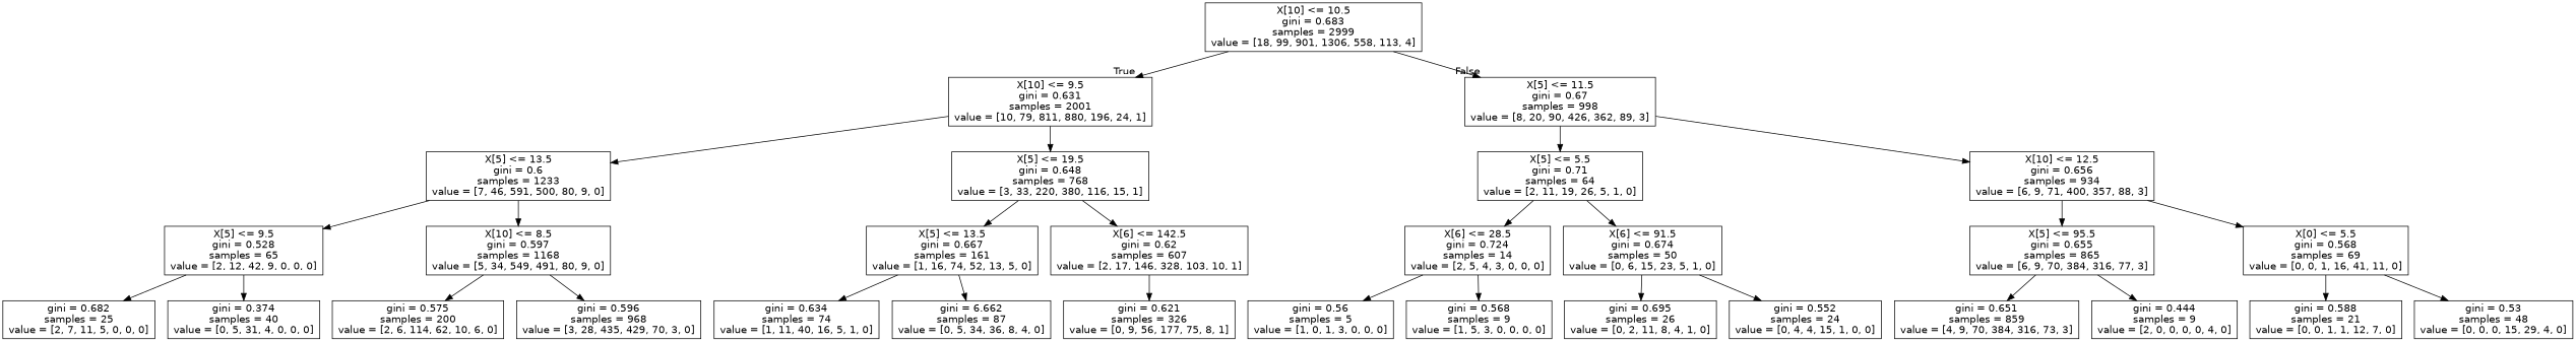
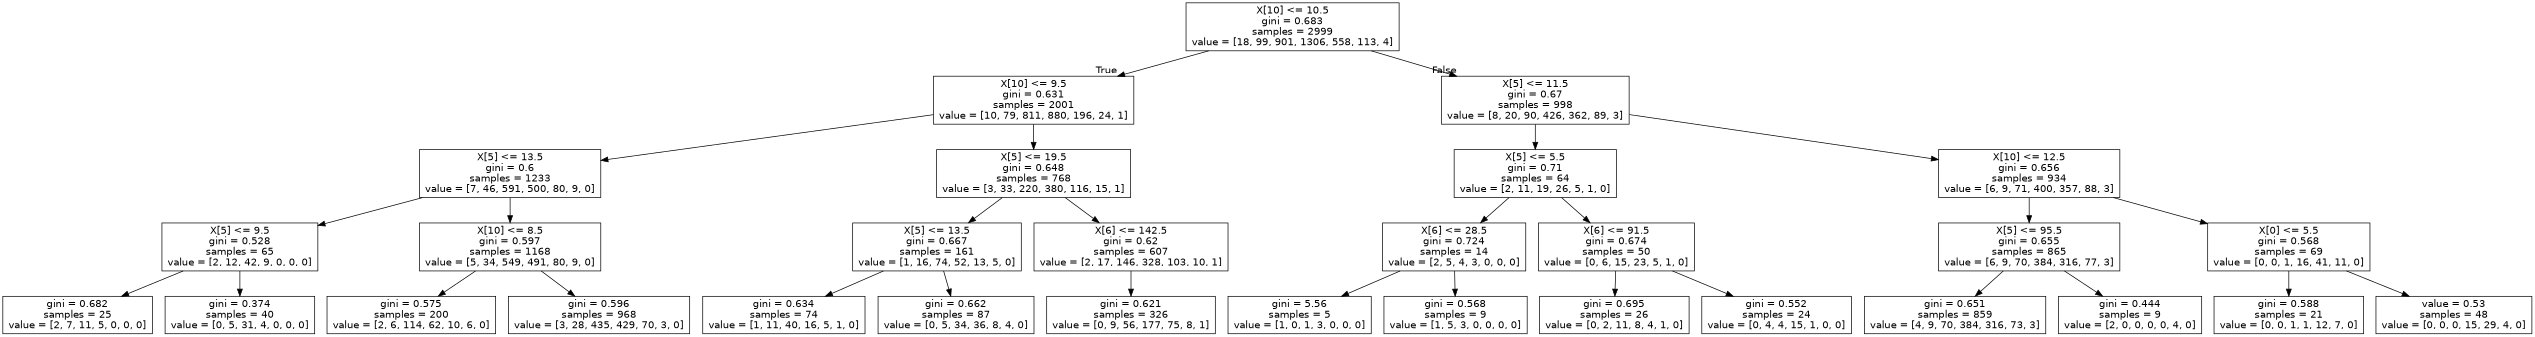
  digraph {
    node [fontname=helvetica shape=box]
    edge [fontname=helvetica]
    n1 [label="X[10] <= 10.5\ngini = 0.683\nsamples = 2999\nvalue = [18, 99, 901, 1306, 558, 113, 4]"]
    n2 [label="X[10] <= 9.5\ngini = 0.631\nsamples = 2001\nvalue = [10, 79, 811, 880, 196, 24, 1]"]
    n3 [label="X[5] <= 11.5\ngini = 0.67\nsamples = 998\nvalue = [8, 20, 90, 426, 362, 89, 3]"]
    n4 [label="X[5] <= 13.5\ngini = 0.6\nsamples = 1233\nvalue = [7, 46, 591, 500, 80, 9, 0]"]
    n5 [label="X[5] <= 19.5\ngini = 0.648\nsamples = 768\nvalue = [3, 33, 220, 380, 116, 15, 1]"]
    n6 [label="X[5] <= 5.5\ngini = 0.71\nsamples = 64\nvalue = [2, 11, 19, 26, 5, 1, 0]"]
    n7 [label="X[10] <= 12.5\ngini = 0.656\nsamples = 934\nvalue = [6, 9, 71, 400, 357, 88, 3]"]
    n8 [label="X[5] <= 9.5\ngini = 0.528\nsamples = 65\nvalue = [2, 12, 42, 9, 0, 0, 0]"]
    n9 [label="X[10] <= 8.5\ngini = 0.597\nsamples = 1168\nvalue = [5, 34, 549, 491, 80, 9, 0]"]
    n10 [label="X[5] <= 13.5\ngini = 0.667\nsamples = 161\nvalue = [1, 16, 74, 52, 13, 5, 0]"]
    n11 [label="X[6] <= 142.5\ngini = 0.62\nsamples = 607\nvalue = [2, 17, 146, 328, 103, 10, 1]"]
    n12 [label="gini = 0.682\nsamples = 25\nvalue = [2, 7, 11, 5, 0, 0, 0]"]
    n13 [label="gini = 0.374\nsamples = 40\nvalue = [0, 5, 31, 4, 0, 0, 0]"]
    n14 [label="gini = 0.575\nsamples = 200\nvalue = [2, 6, 114, 62, 10, 6, 0]"]
    n15 [label="gini = 0.596\nsamples = 968\nvalue = [3, 28, 435, 429, 70, 3, 0]"]
    n16 [label="gini = 0.634\nsamples = 74\nvalue = [1, 11, 40, 16, 5, 1, 0]"]
-   n17 [label="gini = 6.662\nsamples = 87\nvalue = [0, 5, 34, 36, 8, 4, 0]"]
+   n17 [label="gini = 0.662\nsamples = 87\nvalue = [0, 5, 34, 36, 8, 4, 0]"]
    n18 [label="gini = 0.621\nsamples = 326\nvalue = [0, 9, 56, 177, 75, 8, 1]"]
    n19 [label="X[6] <= 28.5\ngini = 0.724\nsamples = 14\nvalue = [2, 5, 4, 3, 0, 0, 0]"]
    n20 [label="X[6] <= 91.5\ngini = 0.674\nsamples = 50\nvalue = [0, 6, 15, 23, 5, 1, 0]"]
    n21 [label="X[5] <= 95.5\ngini = 0.655\nsamples = 865\nvalue = [6, 9, 70, 384, 316, 77, 3]"]
    n22 [label="X[0] <= 5.5\ngini = 0.568\nsamples = 69\nvalue = [0, 0, 1, 16, 41, 11, 0]"]
-   n23 [label="gini = 0.56\nsamples = 5\nvalue = [1, 0, 1, 3, 0, 0, 0]"]
+   n23 [label="gini = 5.56\nsamples = 5\nvalue = [1, 0, 1, 3, 0, 0, 0]"]
    n24 [label="gini = 0.568\nsamples = 9\nvalue = [1, 5, 3, 0, 0, 0, 0]"]
    n25 [label="gini = 0.695\nsamples = 26\nvalue = [0, 2, 11, 8, 4, 1, 0]"]
    n26 [label="gini = 0.552\nsamples = 24\nvalue = [0, 4, 4, 15, 1, 0, 0]"]
    n27 [label="gini = 0.651\nsamples = 859\nvalue = [4, 9, 70, 384, 316, 73, 3]"]
    n28 [label="gini = 0.444\nsamples = 9\nvalue = [2, 0, 0, 0, 0, 4, 0]"]
    n29 [label="gini = 0.588\nsamples = 21\nvalue = [0, 0, 1, 1, 12, 7, 0]"]
-   n30 [label="gini = 0.53\nsamples = 48\nvalue = [0, 0, 0, 15, 29, 4, 0]"]
+   n30 [label="value = 0.53\nsamples = 48\nvalue = [0, 0, 0, 15, 29, 4, 0]"]
    n1 -> n2 [headlabel=True labelangle=45 labeldistance=2.5]
    n1 -> n3 [headlabel=False labelangle=-45 labeldistance=2.5]
    n2 -> n4
    n2 -> n5
    n3 -> n6
    n3 -> n7
    n4 -> n8
    n4 -> n9
    n5 -> n10
    n5 -> n11
    n6 -> n19
    n6 -> n20
    n7 -> n21
    n7 -> n22
    n8 -> n12
    n8 -> n13
    n9 -> n14
    n9 -> n15
    n10 -> n16
    n10 -> n17
    n11 -> n18
    n19 -> n23
    n19 -> n24
    n20 -> n25
    n20 -> n26
    n21 -> n27
    n21 -> n28
    n22 -> n29
    n22 -> n30
  }
